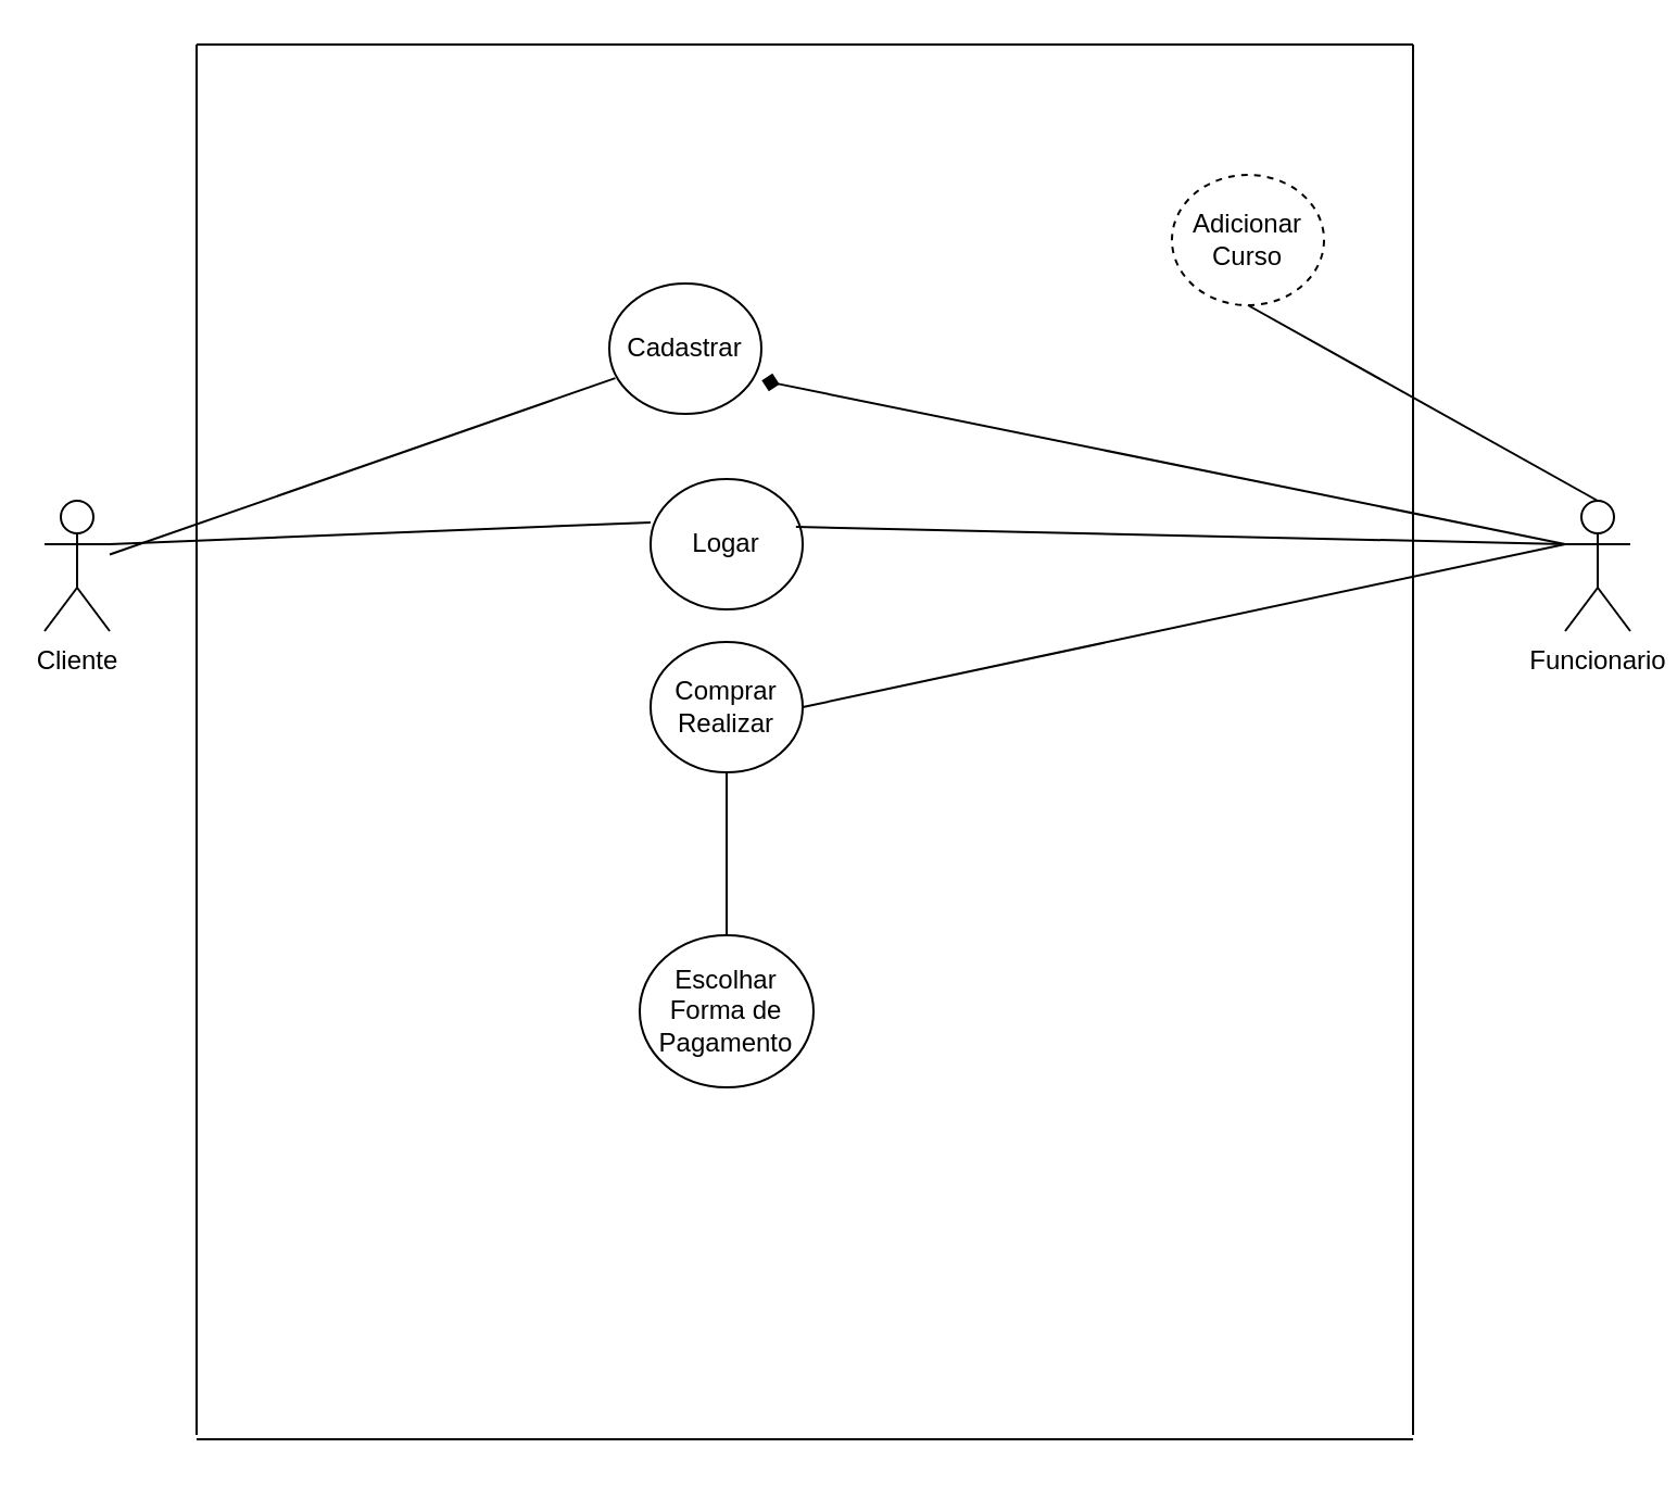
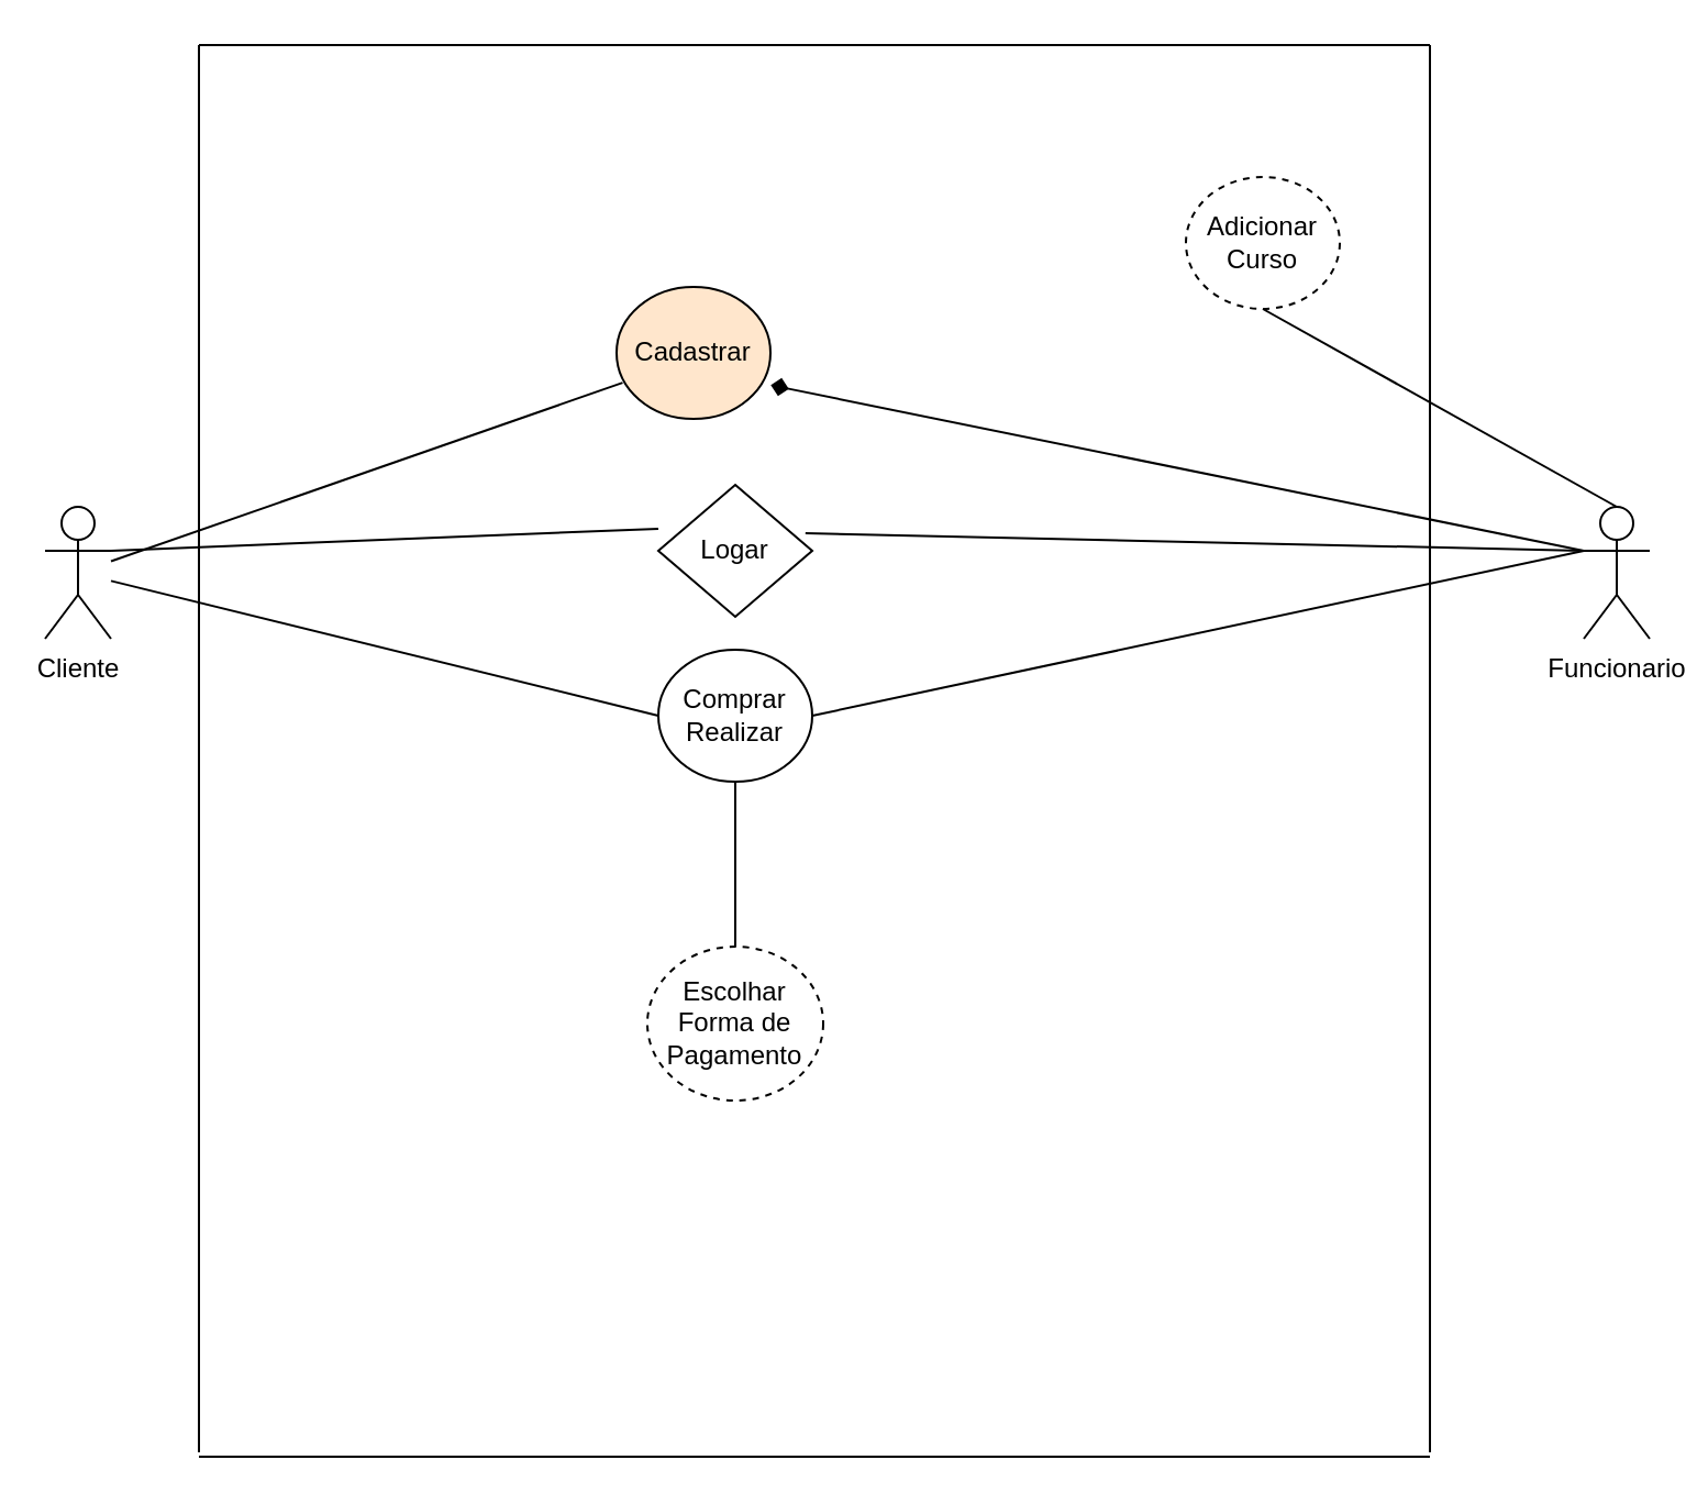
  <mxCell id="0" />
  <mxCell id="1" parent="0" />
  <mxCell id="2" value="Cliente" style="shape=umlActor;verticalLabelPosition=bottom;verticalAlign=top;html=1;outlineConnect=0;" vertex="1" parent="1"><mxGeometry x="20" y="230" width="30" height="60" as="geometry" /></mxCell>
  <mxCell id="3" value="Funcionario" style="shape=umlActor;verticalLabelPosition=bottom;verticalAlign=top;html=1;outlineConnect=0;" vertex="1" parent="1"><mxGeometry x="720" y="230" width="30" height="60" as="geometry" /></mxCell>
- <mxCell id="4" value="Logar" style="ellipse;whiteSpace=wrap;html=1;" vertex="1" parent="1"><mxGeometry x="299" y="220" width="70" height="60" as="geometry" /></mxCell>
+ <mxCell id="4" value="Logar" style="rhombus;whiteSpace=wrap;html=1;" vertex="1" parent="1"><mxGeometry x="299" y="220" width="70" height="60" as="geometry" /></mxCell>
  <mxCell id="5" value="" style="endArrow=none;html=1;rounded=0;exitX=0;exitY=0.333;exitDx=0;exitDy=0;exitPerimeter=0;entryX=0.956;entryY=0.367;entryDx=0;entryDy=0;entryPerimeter=0;" edge="1" parent="1" source="3" target="4"><mxGeometry width="50" height="50" relative="1" as="geometry"><mxPoint x="409" y="400" as="sourcePoint" /><mxPoint x="489" y="250" as="targetPoint" /></mxGeometry></mxCell>
  <mxCell id="6" value="" style="endArrow=none;html=1;rounded=0;exitX=1;exitY=0.333;exitDx=0;exitDy=0;exitPerimeter=0;entryX=0;entryY=0.333;entryDx=0;entryDy=0;entryPerimeter=0;" edge="1" parent="1" source="2" target="4"><mxGeometry width="50" height="50" relative="1" as="geometry"><mxPoint x="409" y="400" as="sourcePoint" /><mxPoint x="189" y="250" as="targetPoint" /></mxGeometry></mxCell>
- <mxCell id="7" value="Cadastrar" style="ellipse;whiteSpace=wrap;html=1;" vertex="1" parent="1"><mxGeometry x="280" y="130" width="70" height="60" as="geometry" /></mxCell>
+ <mxCell id="7" value="Cadastrar" style="ellipse;whiteSpace=wrap;html=1;fillColor=#ffe6cc;" vertex="1" parent="1"><mxGeometry x="280" y="130" width="70" height="60" as="geometry" /></mxCell>
  <mxCell id="8" value="" style="endArrow=none;html=1;rounded=0;entryX=0.039;entryY=0.726;entryDx=0;entryDy=0;entryPerimeter=0;" edge="1" parent="1" source="2" target="7"><mxGeometry width="50" height="50" relative="1" as="geometry"><mxPoint x="299" y="200" as="sourcePoint" /><mxPoint x="349" y="150" as="targetPoint" /></mxGeometry></mxCell>
  <mxCell id="9" value="" style="endArrow=diamond;html=1;rounded=0;entryX=1.002;entryY=0.744;entryDx=0;entryDy=0;entryPerimeter=0;exitX=0;exitY=0.333;exitDx=0;exitDy=0;exitPerimeter=0;" edge="1" parent="1" source="3" target="7"><mxGeometry width="50" height="50" relative="1" as="geometry"><mxPoint x="449" y="309" as="sourcePoint" /><mxPoint x="642" y="220" as="targetPoint" /></mxGeometry></mxCell>
  <mxCell id="10" value="Comprar Realizar" style="ellipse;whiteSpace=wrap;html=1;" vertex="1" parent="1"><mxGeometry x="299" y="295" width="70" height="60" as="geometry" /></mxCell>
+ <mxCell id="11" value="" style="endArrow=none;html=1;rounded=0;entryX=0;entryY=0.5;entryDx=0;entryDy=0;" edge="1" parent="1" target="10" source="2"><mxGeometry width="50" height="50" relative="1" as="geometry"><mxPoint x="109" y="250" as="sourcePoint" /><mxPoint x="349" y="360" as="targetPoint" /></mxGeometry></mxCell>
  <mxCell id="12" value="" style="endArrow=none;html=1;rounded=0;entryX=1;entryY=0.5;entryDx=0;entryDy=0;exitX=0;exitY=0.333;exitDx=0;exitDy=0;exitPerimeter=0;" edge="1" parent="1" source="3" target="10"><mxGeometry width="50" height="50" relative="1" as="geometry"><mxPoint x="489" y="430" as="sourcePoint" /><mxPoint x="679" y="565" as="targetPoint" /></mxGeometry></mxCell>
  <mxCell id="13" value="Adicionar Curso" style="ellipse;whiteSpace=wrap;html=1;dashed=1;" vertex="1" parent="1"><mxGeometry x="539" y="80" width="70" height="60" as="geometry" /></mxCell>
  <mxCell id="14" value="" style="endArrow=none;html=1;rounded=0;exitX=0.5;exitY=0;exitDx=0;exitDy=0;exitPerimeter=0;entryX=0.5;entryY=1;entryDx=0;entryDy=0;" edge="1" parent="1" source="3" target="13"><mxGeometry width="50" height="50" relative="1" as="geometry"><mxPoint x="299" y="200" as="sourcePoint" /><mxPoint x="349" y="150" as="targetPoint" /></mxGeometry></mxCell>
- <mxCell id="15" value="Escolhar Forma de Pagamento" style="ellipse;whiteSpace=wrap;html=1;" vertex="1" parent="1"><mxGeometry x="294" y="430" width="80" height="70" as="geometry" /></mxCell>
+ <mxCell id="15" value="Escolhar Forma de Pagamento" style="ellipse;whiteSpace=wrap;html=1;dashed=1;" vertex="1" parent="1"><mxGeometry x="294" y="430" width="80" height="70" as="geometry" /></mxCell>
  <mxCell id="16" value="" style="endArrow=none;html=1;rounded=0;entryX=0.5;entryY=0;entryDx=0;entryDy=0;exitX=0.5;exitY=1;exitDx=0;exitDy=0;" edge="1" parent="1" source="10" target="15"><mxGeometry width="50" height="50" relative="1" as="geometry"><mxPoint x="669" y="390" as="sourcePoint" /><mxPoint x="479" y="465" as="targetPoint" /></mxGeometry></mxCell>
  <mxCell id="17" value="" style="endArrow=none;html=1;rounded=0;" edge="1" parent="1"><mxGeometry width="50" height="50" relative="1" as="geometry"><mxPoint x="90" y="20" as="sourcePoint" /><mxPoint x="650" y="20" as="targetPoint" /></mxGeometry></mxCell>
  <mxCell id="18" value="" style="endArrow=none;html=1;rounded=0;" edge="1" parent="1"><mxGeometry width="50" height="50" relative="1" as="geometry"><mxPoint x="650" y="660" as="sourcePoint" /><mxPoint x="650" y="20" as="targetPoint" /></mxGeometry></mxCell>
  <mxCell id="19" value="" style="endArrow=none;html=1;rounded=0;" edge="1" parent="1"><mxGeometry width="50" height="50" relative="1" as="geometry"><mxPoint x="90" y="20" as="sourcePoint" /><mxPoint x="90" y="660" as="targetPoint" /></mxGeometry></mxCell>
  <mxCell id="20" value="" style="endArrow=none;html=1;rounded=0;" edge="1" parent="1"><mxGeometry width="50" height="50" relative="1" as="geometry"><mxPoint x="90" y="662" as="sourcePoint" /><mxPoint x="650" y="662" as="targetPoint" /></mxGeometry></mxCell>
